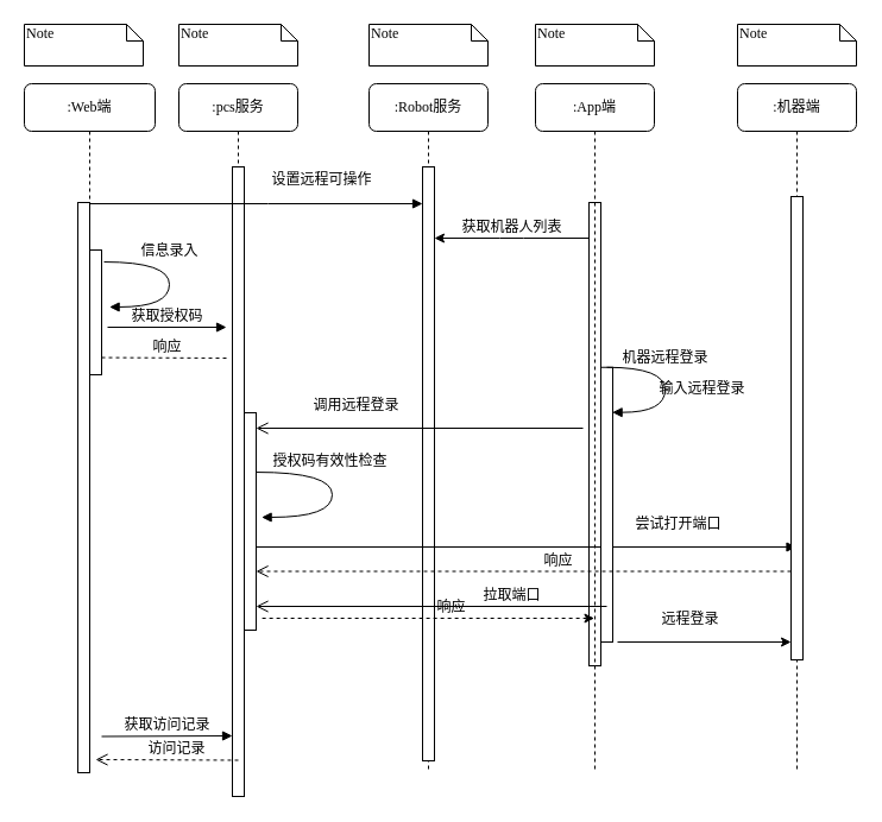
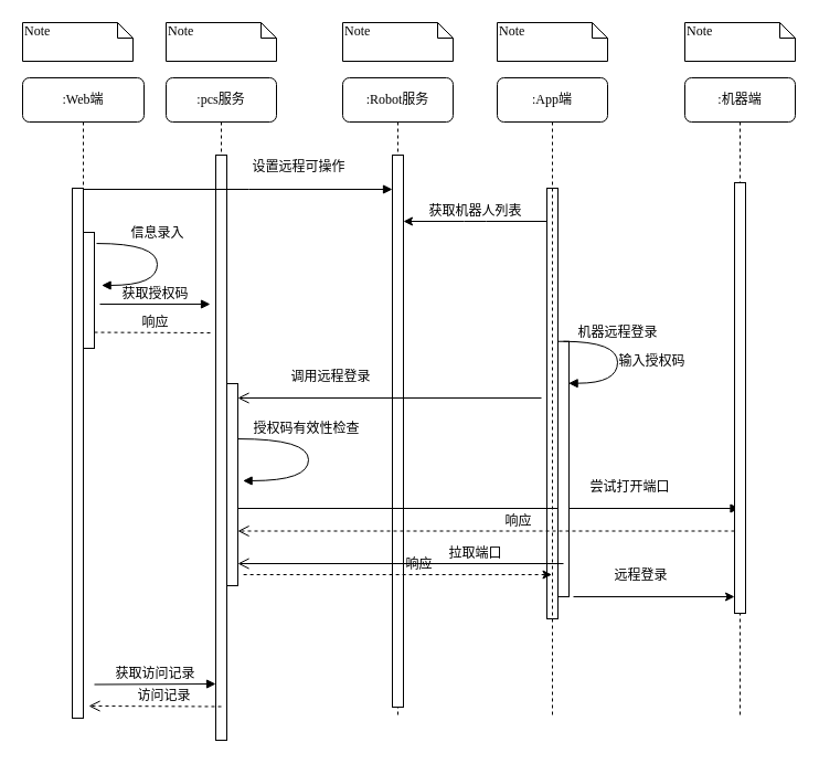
  <mxCell id="0" />
  <mxCell id="1" parent="0" />
  <mxCell id="2" value="" style="html=1;points=[];perimeter=orthogonalPerimeter;rounded=0;shadow=0;comic=0;labelBackgroundColor=none;strokeWidth=1;fontFamily=Verdana;fontSize=12;align=center;" parent="1" vertex="1"><mxGeometry x="495" y="170" width="10" height="390" as="geometry" /></mxCell>
  <mxCell id="3" value=":pcs服务" style="shape=umlLifeline;perimeter=lifelinePerimeter;whiteSpace=wrap;html=1;container=1;collapsible=0;recursiveResize=0;outlineConnect=0;rounded=1;shadow=0;comic=0;labelBackgroundColor=none;strokeWidth=1;fontFamily=Verdana;fontSize=12;align=center;" parent="1" vertex="1"><mxGeometry x="150" y="70" width="100" height="600" as="geometry" /></mxCell>
  <mxCell id="4" value="" style="html=1;points=[];perimeter=orthogonalPerimeter;rounded=0;shadow=0;comic=0;labelBackgroundColor=none;strokeWidth=1;fontFamily=Verdana;fontSize=12;align=center;" parent="3" vertex="1"><mxGeometry x="45" y="70" width="10" height="530" as="geometry" /></mxCell>
  <mxCell id="5" value="获取访问记录" style="html=1;verticalAlign=bottom;endArrow=block;entryX=0;entryY=0;labelBackgroundColor=none;fontFamily=Verdana;fontSize=12;edgeStyle=elbowEdgeStyle;elbow=vertical;" parent="3" edge="1"><mxGeometry relative="1" as="geometry"><mxPoint x="-65" y="549.5" as="sourcePoint" /><mxPoint x="45" y="549" as="targetPoint" /><Array as="points"><mxPoint x="-80" y="549" /></Array></mxGeometry></mxCell>
  <mxCell id="6" value="" style="html=1;points=[];perimeter=orthogonalPerimeter;rounded=0;shadow=0;comic=0;labelBackgroundColor=none;strokeWidth=1;fontFamily=Verdana;fontSize=12;align=center;" parent="3" vertex="1"><mxGeometry x="55" y="277" width="10" height="183" as="geometry" /></mxCell>
  <mxCell id="7" value=":Robot服务" style="shape=umlLifeline;perimeter=lifelinePerimeter;whiteSpace=wrap;html=1;container=1;collapsible=0;recursiveResize=0;outlineConnect=0;rounded=1;shadow=0;comic=0;labelBackgroundColor=none;strokeWidth=1;fontFamily=Verdana;fontSize=12;align=center;" parent="1" vertex="1"><mxGeometry x="310" y="70" width="100" height="580" as="geometry" /></mxCell>
  <mxCell id="8" value="" style="html=1;points=[];perimeter=orthogonalPerimeter;rounded=0;shadow=0;comic=0;labelBackgroundColor=none;strokeWidth=1;fontFamily=Verdana;fontSize=12;align=center;" parent="7" vertex="1"><mxGeometry x="45" y="70" width="10" height="500" as="geometry" /></mxCell>
  <mxCell id="9" value="尝试打开端口" style="html=1;verticalAlign=bottom;endArrow=block;labelBackgroundColor=none;fontFamily=Verdana;fontSize=12;edgeStyle=elbowEdgeStyle;elbow=vertical;" edge="1" parent="7" target="31"><mxGeometry x="0.562" y="10" relative="1" as="geometry"><mxPoint x="-95" y="390" as="sourcePoint" /><mxPoint as="offset" /><mxPoint x="185" y="390" as="targetPoint" /></mxGeometry></mxCell>
  <mxCell id="10" value=":App端" style="shape=umlLifeline;perimeter=lifelinePerimeter;whiteSpace=wrap;html=1;container=1;collapsible=0;recursiveResize=0;outlineConnect=0;rounded=1;shadow=0;comic=0;labelBackgroundColor=none;strokeWidth=1;fontFamily=Verdana;fontSize=12;align=center;" parent="1" vertex="1"><mxGeometry x="450" y="70" width="100" height="580" as="geometry" /></mxCell>
  <mxCell id="11" value="" style="html=1;points=[];perimeter=orthogonalPerimeter;rounded=0;shadow=0;comic=0;labelBackgroundColor=none;strokeWidth=1;fontFamily=Verdana;fontSize=12;align=center;" parent="10" vertex="1"><mxGeometry x="55" y="238.75" width="10" height="231.25" as="geometry" /></mxCell>
  <mxCell id="12" value="机器远程登录" style="html=1;verticalAlign=bottom;endArrow=block;labelBackgroundColor=none;fontFamily=Verdana;fontSize=12;elbow=vertical;edgeStyle=orthogonalEdgeStyle;curved=1;entryX=1;entryY=0.286;entryPerimeter=0;exitX=1.038;exitY=0.345;exitPerimeter=0;" parent="10" edge="1"><mxGeometry x="-0.234" relative="1" as="geometry"><mxPoint x="60" y="238.75" as="sourcePoint" /><mxPoint x="64.62" y="276.67" as="targetPoint" /><Array as="points"><mxPoint x="109" y="238.75" /><mxPoint x="109" y="276.75" /></Array><mxPoint as="offset" /></mxGeometry></mxCell>
  <mxCell id="13" value="拉取端口" style="html=1;verticalAlign=bottom;endArrow=open;endSize=8;labelBackgroundColor=none;fontFamily=Verdana;fontSize=12;" parent="10" edge="1"><mxGeometry x="-0.458" relative="1" as="geometry"><mxPoint x="-235" y="440" as="targetPoint" /><mxPoint x="60" y="440" as="sourcePoint" /><mxPoint as="offset" /></mxGeometry></mxCell>
  <mxCell id="14" value=":Web端" style="shape=umlLifeline;perimeter=lifelinePerimeter;whiteSpace=wrap;html=1;container=1;collapsible=0;recursiveResize=0;outlineConnect=0;rounded=1;shadow=0;comic=0;labelBackgroundColor=none;strokeWidth=1;fontFamily=Verdana;fontSize=12;align=center;" parent="1" vertex="1"><mxGeometry x="20" y="70" width="110" height="580" as="geometry" /></mxCell>
  <mxCell id="15" value="" style="html=1;points=[];perimeter=orthogonalPerimeter;rounded=0;shadow=0;comic=0;labelBackgroundColor=none;strokeWidth=1;fontFamily=Verdana;fontSize=12;align=center;" parent="14" vertex="1"><mxGeometry x="45" y="100" width="10" height="480" as="geometry" /></mxCell>
  <mxCell id="16" value="响应" style="html=1;verticalAlign=bottom;endArrow=open;dashed=1;endSize=8;labelBackgroundColor=none;fontFamily=Verdana;fontSize=12;" parent="14" edge="1"><mxGeometry x="-0.131" relative="1" as="geometry"><mxPoint x="55" y="230.5" as="targetPoint" /><mxPoint x="170" y="231" as="sourcePoint" /><mxPoint as="offset" /></mxGeometry></mxCell>
  <mxCell id="17" value="" style="html=1;points=[];perimeter=orthogonalPerimeter;rounded=0;shadow=0;comic=0;labelBackgroundColor=none;strokeWidth=1;fontFamily=Verdana;fontSize=12;align=center;" parent="14" vertex="1"><mxGeometry x="55" y="140" width="10" height="105" as="geometry" /></mxCell>
  <mxCell id="18" value="设置远程可操作" style="html=1;verticalAlign=bottom;endArrow=block;entryX=0;entryY=0.062;labelBackgroundColor=none;fontFamily=Verdana;fontSize=12;edgeStyle=elbowEdgeStyle;elbow=vertical;entryDx=0;entryDy=0;entryPerimeter=0;" parent="1" source="15" target="8" edge="1"><mxGeometry x="0.393" y="11" relative="1" as="geometry"><mxPoint x="130" y="180" as="sourcePoint" /><mxPoint as="offset" /></mxGeometry></mxCell>
  <mxCell id="19" value="Note" style="shape=note;whiteSpace=wrap;html=1;size=14;verticalAlign=top;align=left;spacingTop=-6;rounded=0;shadow=0;comic=0;labelBackgroundColor=none;strokeWidth=1;fontFamily=Verdana;fontSize=12" parent="1" vertex="1"><mxGeometry x="20" y="20" width="100" height="35" as="geometry" /></mxCell>
  <mxCell id="20" value="Note" style="shape=note;whiteSpace=wrap;html=1;size=14;verticalAlign=top;align=left;spacingTop=-6;rounded=0;shadow=0;comic=0;labelBackgroundColor=none;strokeWidth=1;fontFamily=Verdana;fontSize=12" parent="1" vertex="1"><mxGeometry x="150" y="20" width="100" height="35" as="geometry" /></mxCell>
  <mxCell id="21" value="Note" style="shape=note;whiteSpace=wrap;html=1;size=14;verticalAlign=top;align=left;spacingTop=-6;rounded=0;shadow=0;comic=0;labelBackgroundColor=none;strokeWidth=1;fontFamily=Verdana;fontSize=12" parent="1" vertex="1"><mxGeometry x="310" y="20" width="100" height="35" as="geometry" /></mxCell>
  <mxCell id="22" value="Note" style="shape=note;whiteSpace=wrap;html=1;size=14;verticalAlign=top;align=left;spacingTop=-6;rounded=0;shadow=0;comic=0;labelBackgroundColor=none;strokeWidth=1;fontFamily=Verdana;fontSize=12" parent="1" vertex="1"><mxGeometry x="450" y="20" width="100" height="35" as="geometry" /></mxCell>
  <mxCell id="23" value="" style="html=1;verticalAlign=bottom;endArrow=none;entryX=0;entryY=0;labelBackgroundColor=none;fontFamily=Verdana;fontSize=12;edgeStyle=elbowEdgeStyle;elbow=vertical;" parent="1" source="4" edge="1"><mxGeometry relative="1" as="geometry"><mxPoint x="205" y="190" as="sourcePoint" /><mxPoint x="205" y="180" as="targetPoint" /></mxGeometry></mxCell>
  <mxCell id="24" value="调用远程登录" style="html=1;verticalAlign=bottom;endArrow=open;endSize=8;labelBackgroundColor=none;fontFamily=Verdana;fontSize=12;" parent="1" target="6" edge="1"><mxGeometry x="0.387" y="-10" relative="1" as="geometry"><mxPoint x="370" y="360" as="targetPoint" /><mxPoint x="490" y="360" as="sourcePoint" /><mxPoint as="offset" /></mxGeometry></mxCell>
  <mxCell id="25" value="&lt;div class=&quot;lake-content&quot;&gt;&lt;span class=&quot;ne-text&quot;&gt;获取授权码&lt;/span&gt;&lt;/div&gt;" style="html=1;verticalAlign=bottom;endArrow=block;entryX=0;entryY=0;labelBackgroundColor=none;fontFamily=Verdana;fontSize=12;edgeStyle=elbowEdgeStyle;elbow=vertical;" parent="1" edge="1"><mxGeometry relative="1" as="geometry"><mxPoint x="90" y="275" as="sourcePoint" /><mxPoint x="190" y="274.5" as="targetPoint" /></mxGeometry></mxCell>
  <mxCell id="26" value="访问记录" style="html=1;verticalAlign=bottom;endArrow=open;dashed=1;endSize=8;labelBackgroundColor=none;fontFamily=Verdana;fontSize=12;" parent="1" edge="1"><mxGeometry x="-0.131" relative="1" as="geometry"><mxPoint x="80" y="639" as="targetPoint" /><mxPoint x="200" y="639.5" as="sourcePoint" /><mxPoint as="offset" /></mxGeometry></mxCell>
  <mxCell id="27" value="信息录入" style="html=1;verticalAlign=bottom;endArrow=block;labelBackgroundColor=none;fontFamily=Verdana;fontSize=12;elbow=vertical;edgeStyle=orthogonalEdgeStyle;curved=1;entryX=1;entryY=0.286;entryPerimeter=0;exitX=1.038;exitY=0.345;exitPerimeter=0;" parent="1" edge="1"><mxGeometry x="-0.234" relative="1" as="geometry"><mxPoint x="87" y="220.04" as="sourcePoint" /><mxPoint x="91.62" y="257.96" as="targetPoint" /><Array as="points"><mxPoint x="142" y="220.04" /><mxPoint x="142" y="258.04" /></Array><mxPoint as="offset" /></mxGeometry></mxCell>
  <mxCell id="28" value="获取机器人列表" style="html=1;verticalAlign=bottom;endArrow=none;labelBackgroundColor=none;fontFamily=Verdana;fontSize=12;edgeStyle=elbowEdgeStyle;elbow=vertical;startArrow=classic;endFill=0;startFill=1;" parent="1" edge="1"><mxGeometry relative="1" as="geometry"><mxPoint x="365" y="200" as="sourcePoint" /><mxPoint x="495" y="200" as="targetPoint" /></mxGeometry></mxCell>
  <mxCell id="29" value="授权码有效性检查" style="html=1;verticalAlign=bottom;endArrow=block;labelBackgroundColor=none;fontFamily=Verdana;fontSize=12;elbow=vertical;edgeStyle=orthogonalEdgeStyle;curved=1;entryX=1;entryY=0.286;entryPerimeter=0;exitX=1.038;exitY=0.345;exitPerimeter=0;" parent="1" edge="1"><mxGeometry x="-0.234" relative="1" as="geometry"><mxPoint x="215" y="397.04" as="sourcePoint" /><mxPoint x="219.62" y="434.96" as="targetPoint" /><Array as="points"><mxPoint x="279" y="397" /><mxPoint x="279" y="435" /></Array><mxPoint as="offset" /></mxGeometry></mxCell>
- <mxCell id="30" value="输入&lt;span style=&quot;background-color: initial;&quot;&gt;远程登录&lt;/span&gt;" style="text;html=1;resizable=0;autosize=1;align=center;verticalAlign=middle;points=[];fillColor=none;strokeColor=none;rounded=0;" parent="1" vertex="1"><mxGeometry x="550" y="312" width="80" height="30" as="geometry" /></mxCell>
+ <mxCell id="30" value="输入&lt;span style=&quot;background-color: initial;&quot;&gt;授权码&lt;/span&gt;" style="text;html=1;resizable=0;autosize=1;align=center;verticalAlign=middle;points=[];fillColor=none;strokeColor=none;rounded=0;" parent="1" vertex="1"><mxGeometry x="550" y="312" width="80" height="30" as="geometry" /></mxCell>
  <mxCell id="31" value=":机器端" style="shape=umlLifeline;perimeter=lifelinePerimeter;whiteSpace=wrap;html=1;container=1;collapsible=0;recursiveResize=0;outlineConnect=0;rounded=1;shadow=0;comic=0;labelBackgroundColor=none;strokeWidth=1;fontFamily=Verdana;fontSize=12;align=center;" parent="1" vertex="1"><mxGeometry x="620" y="70" width="100" height="580" as="geometry" /></mxCell>
  <mxCell id="32" value="" style="html=1;points=[];perimeter=orthogonalPerimeter;rounded=0;shadow=0;comic=0;labelBackgroundColor=none;strokeWidth=1;fontFamily=Verdana;fontSize=12;align=center;" parent="31" vertex="1"><mxGeometry x="45" y="95" width="10" height="390" as="geometry" /></mxCell>
  <mxCell id="33" value="Note" style="shape=note;whiteSpace=wrap;html=1;size=14;verticalAlign=top;align=left;spacingTop=-6;rounded=0;shadow=0;comic=0;labelBackgroundColor=none;strokeWidth=1;fontFamily=Verdana;fontSize=12" parent="1" vertex="1"><mxGeometry x="620" y="20" width="100" height="35" as="geometry" /></mxCell>
  <mxCell id="34" value="响应" style="html=1;verticalAlign=bottom;endArrow=open;dashed=1;endSize=8;labelBackgroundColor=none;fontFamily=Verdana;fontSize=12;" edge="1" parent="1" target="6"><mxGeometry x="-0.131" relative="1" as="geometry"><mxPoint x="550" y="480" as="targetPoint" /><mxPoint x="665" y="480.5" as="sourcePoint" /><mxPoint as="offset" /></mxGeometry></mxCell>
  <mxCell id="35" value="响应" style="html=1;verticalAlign=bottom;endArrow=none;dashed=1;endSize=8;labelBackgroundColor=none;fontFamily=Verdana;fontSize=12;startArrow=classic;startFill=1;endFill=0;" edge="1" parent="1" source="10"><mxGeometry x="-0.131" relative="1" as="geometry"><mxPoint x="220" y="520" as="targetPoint" /><mxPoint x="335" y="520.5" as="sourcePoint" /><mxPoint as="offset" /></mxGeometry></mxCell>
  <mxCell id="36" value="远程登录" style="html=1;verticalAlign=bottom;endArrow=none;endSize=8;labelBackgroundColor=none;fontFamily=Verdana;fontSize=12;entryX=1.4;entryY=1;entryDx=0;entryDy=0;entryPerimeter=0;startArrow=classic;startFill=1;endFill=0;" edge="1" parent="1" target="11"><mxGeometry x="0.164" y="-10" relative="1" as="geometry"><mxPoint x="390" y="540" as="targetPoint" /><mxPoint x="665" y="540" as="sourcePoint" /><mxPoint as="offset" /></mxGeometry></mxCell>
